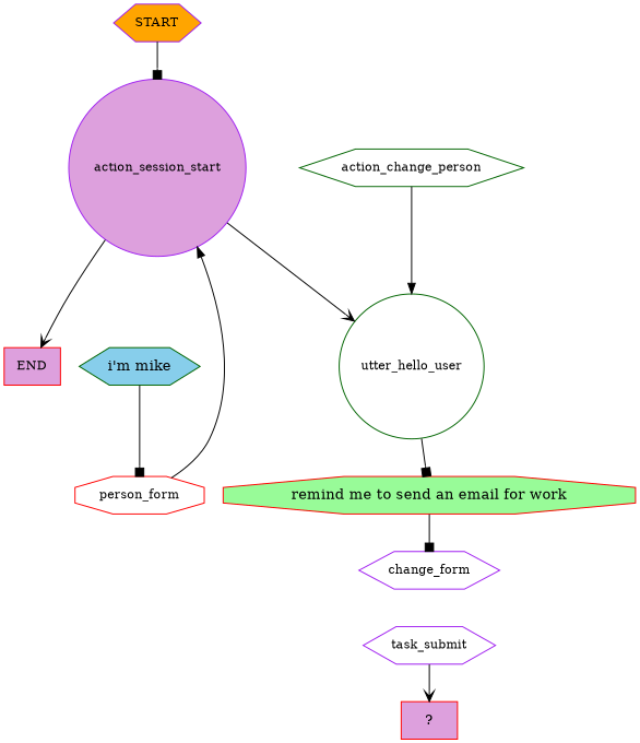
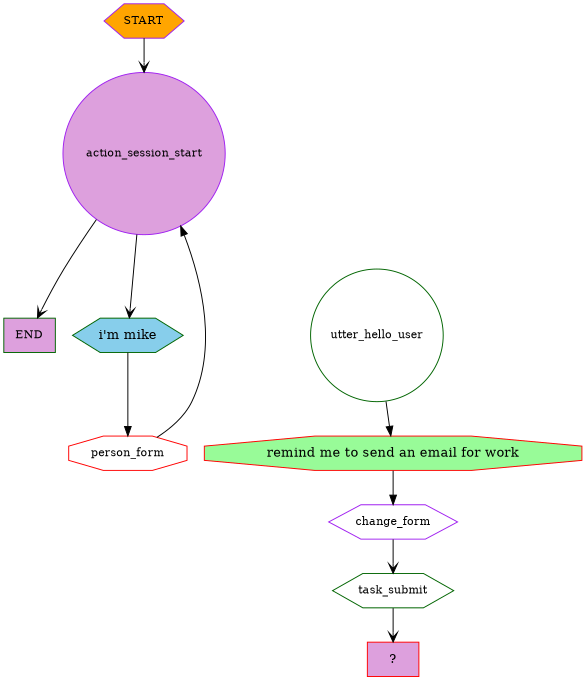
  digraph {
    node [color=darkgreen fillcolor=white fontsize=12 shape=hexagon style=filled]
    edge [arrowhead=vee]
    n1 [color=purple fillcolor=orange label=START]
    n2 [color=purple fillcolor=plum label=action_session_start shape=circle]
-   n3 [color=red fillcolor=plum label=END shape=box]
+   n3 [fillcolor=plum label=END shape=box]
    n4 [fillcolor=skyblue label="i'm mike" fontsize=""]
    n5 [color=red label=person_form shape=octagon]
-   n6 [label=action_change_person]
    n7 [label=utter_hello_user shape=circle]
    n8 [color=red fillcolor=palegreen label="remind me to send an email for work" shape=octagon fontsize=""]
    n9 [color=purple label=change_form]
-   n10 [color=purple label=task_submit]
+   n10 [label=task_submit]
    n11 [color=red fillcolor=plum label="  ?  " shape=box fontsize=""]
-   n1 -> n2 [arrowhead=box]
+   n1 -> n2
    n2 -> n3
-   n2 -> n7
-   n4 -> n5 [arrowhead=box]
+   n2 -> n4
+   n4 -> n5 [arrowhead=normal]
    n5 -> n2 [arrowhead=normal]
-   n6 -> n7 [arrowhead=normal]
-   n7 -> n8 [arrowhead=box]
-   n8 -> n9 [arrowhead=box]
+   n7 -> n8 [arrowhead=normal]
+   n8 -> n9 [arrowhead=normal]
+   n9 -> n10
    n10 -> n11
  }
